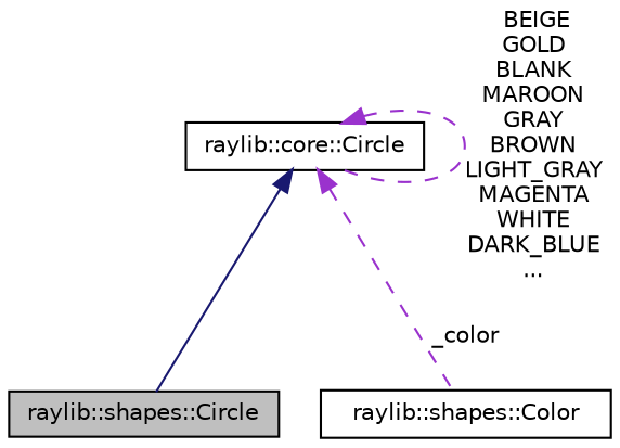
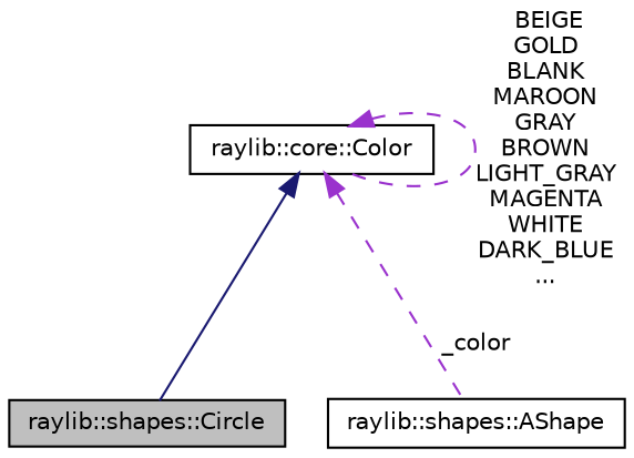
  digraph {
    node [color=black fillcolor=white fontname=Helvetica fontsize=10 shape=record style=filled]
    edge [color=darkorchid3 dir=back fontname=Helvetica fontsize=10 labelfontname=Helvetica labelfontsize=10 style=dashed]
    n1 [fillcolor=grey75 fontcolor=black height=0.2 label="raylib::shapes::Circle" width=0.4]
-   n2 [height=0.2 label="raylib::shapes::Color" width=0.4]
-   n3 [height=0.2 label="raylib::core::Circle" width=0.4]
+   n2 [height=0.2 label="raylib::shapes::AShape" width=0.4]
+   n3 [height=0.2 label="raylib::core::Color" width=0.4]
    n3 -> n1 [color=midnightblue style=solid]
    n3 -> n2 [label=" _color"]
    n3 -> n3 [label=" BEIGE\nGOLD\nBLANK\nMAROON\nGRAY\nBROWN\nLIGHT_GRAY\nMAGENTA\nWHITE\nDARK_BLUE\n..."]
  }
